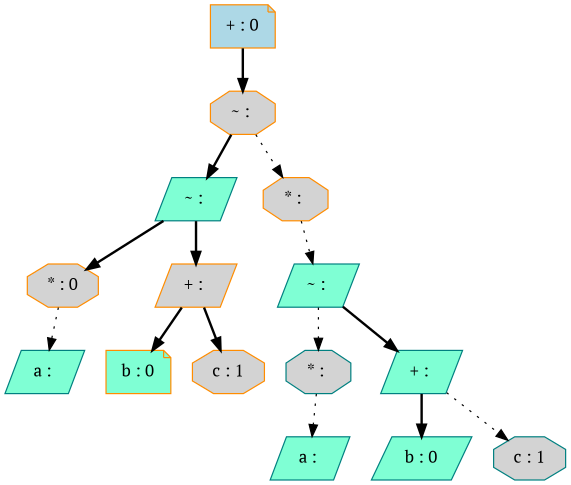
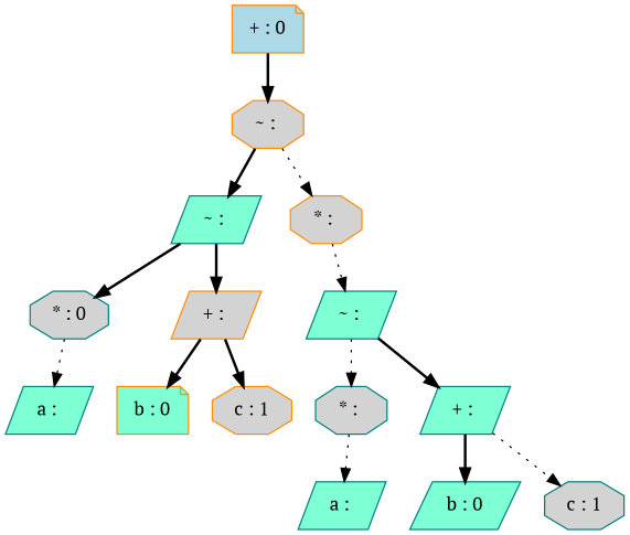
  digraph {
    fontname="PT Serif"
    node [style=filled fillcolor=lightgrey color=teal shape=parallelogram fontname="PT Serif"]
    edge [style=bold fontname="PT Serif"]
    n1 [label="+ : 0" fillcolor=lightblue color=darkorange shape=note]
    n2 [label="~ : " color=darkorange shape=octagon]
    n3 [label="~ : " fillcolor=aquamarine]
    n4 [label="* : " color=darkorange shape=octagon]
-   n5 [label="* : 0" color=darkorange shape=octagon]
+   n5 [label="* : 0" shape=octagon]
    n6 [label="+ : " color=darkorange]
    n7 [label="a : " fillcolor=aquamarine]
    n8 [label="b : 0" fillcolor=aquamarine color=darkorange shape=note]
    n9 [label="c : 1" color=darkorange shape=octagon]
    n10 [label="~ : " fillcolor=aquamarine]
    n11 [label="* : " shape=octagon]
    n12 [label="+ : " fillcolor=aquamarine]
    n13 [label="a : " fillcolor=aquamarine]
    n14 [label="b : 0" fillcolor=aquamarine]
    n15 [label="c : 1" shape=octagon]
    n1 -> n2
    n2 -> n3
    n2 -> n4 [style=dotted]
    n3 -> n5
    n3 -> n6
    n4 -> n10 [style=dotted]
    n5 -> n7 [style=dotted]
    n6 -> n8
    n6 -> n9
    n10 -> n11 [style=dotted]
    n10 -> n12
    n11 -> n13 [style=dotted]
    n12 -> n14
    n12 -> n15 [style=dotted]
  }
